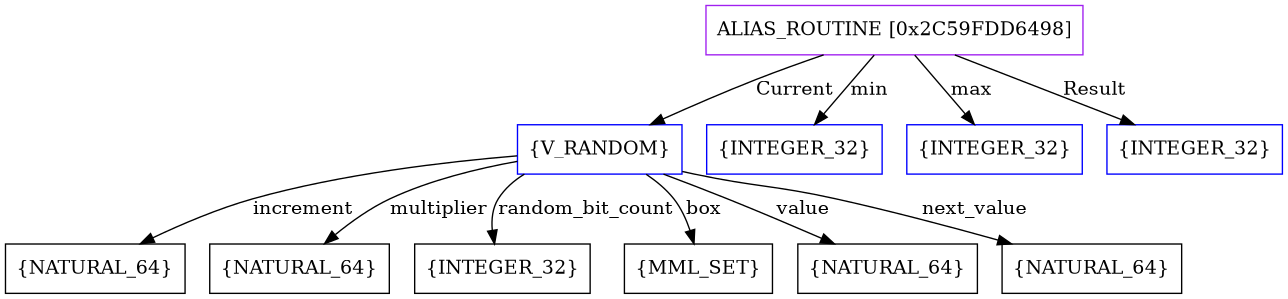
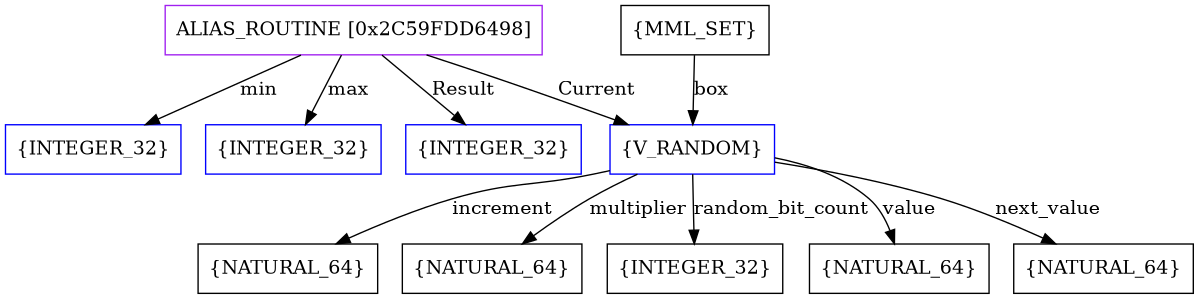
  digraph {
    node [shape=box]
    n1 [color=purple label=<ALIAS_ROUTINE [0x2C59FDD6498]>]
    n2 [color=blue label=<{V_RANDOM}>]
    n3 [color=blue label=<{INTEGER_32}>]
    n4 [color=blue label=<{INTEGER_32}>]
    n5 [color=blue label=<{INTEGER_32}>]
    n6 [label=<{NATURAL_64}>]
    n7 [label=<{NATURAL_64}>]
    n8 [label=<{INTEGER_32}>]
    n9 [label=<{MML_SET}>]
    n10 [label=<{NATURAL_64}>]
    n11 [label=<{NATURAL_64}>]
    n1 -> n2 [label=<Current>]
    n1 -> n3 [label=<min>]
    n1 -> n4 [label=<max>]
    n1 -> n5 [label=<Result>]
    n2 -> n6 [label=<increment>]
    n2 -> n7 [label=<multiplier>]
    n2 -> n8 [label=<random_bit_count>]
-   n2 -> n9 [label=box]
+   n9 -> n2 [label=box]
    n2 -> n10 [label=<value>]
    n2 -> n11 [label=<next_value>]
  }
